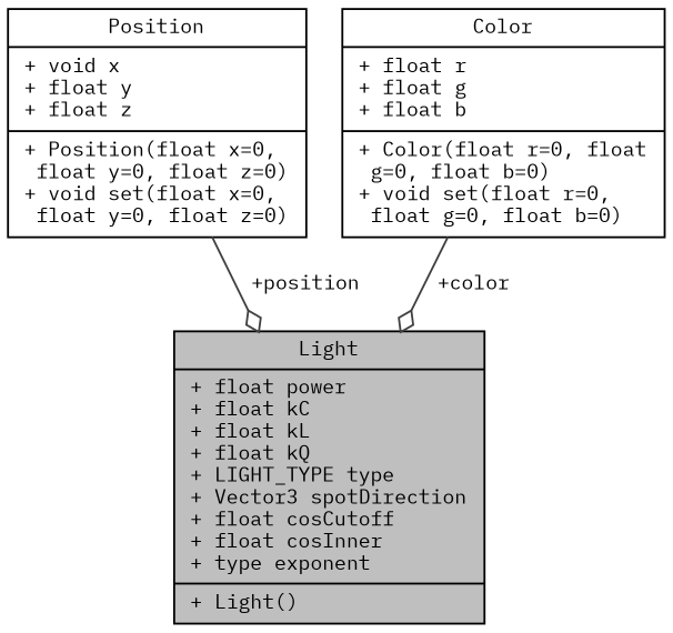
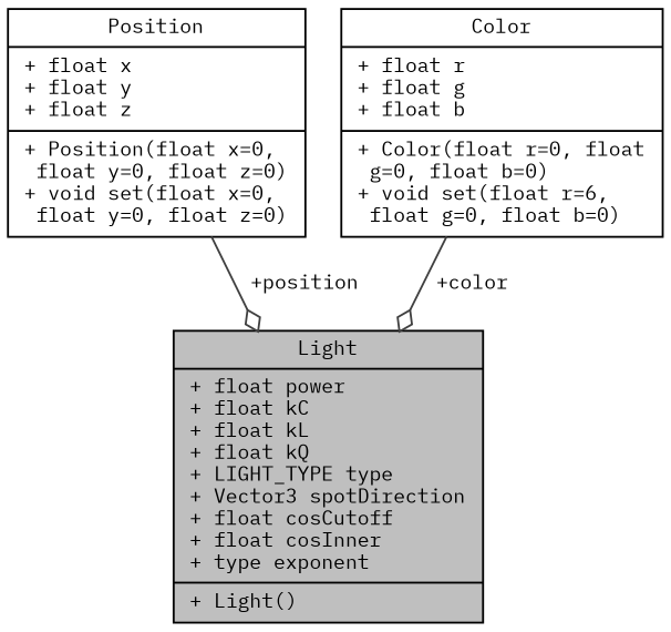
  digraph {
    fontname="IBM Plex Mono"
    node [color=black fillcolor=white fontname="IBM Plex Mono" fontsize=10 shape=record style=filled]
    edge [arrowhead=odiamond color=grey25 fontname="IBM Plex Mono" fontsize=10 labelfontname=Helvetica labelfontsize=10 style=solid]
    n1 [fillcolor=grey75 fontcolor=black height=0.2 label="{Light\n|+ float power\l+ float kC\l+ float kL\l+ float kQ\l+ LIGHT_TYPE type\l+ Vector3 spotDirection\l+ float cosCutoff\l+ float cosInner\l+ type exponent\l|+  Light()\l}" width=0.4]
-   n2 [height=0.2 label="{Position\n|+ void x\l+ float y\l+ float z\l|+  Position(float x=0,\l float y=0, float z=0)\l+ void set(float x=0,\l float y=0, float z=0)\l}" width=0.4]
-   n3 [height=0.2 label="{Color\n|+ float r\l+ float g\l+ float b\l|+  Color(float r=0, float\l g=0, float b=0)\l+ void set(float r=0,\l float g=0, float b=0)\l}" width=0.4]
+   n2 [height=0.2 label="{Position\n|+ float x\l+ float y\l+ float z\l|+  Position(float x=0,\l float y=0, float z=0)\l+ void set(float x=0,\l float y=0, float z=0)\l}" width=0.4]
+   n3 [height=0.2 label="{Color\n|+ float r\l+ float g\l+ float b\l|+  Color(float r=0, float\l g=0, float b=0)\l+ void set(float r=6,\l float g=0, float b=0)\l}" width=0.4]
    n2 -> n1 [label=" +position"]
    n3 -> n1 [label=" +color"]
  }
